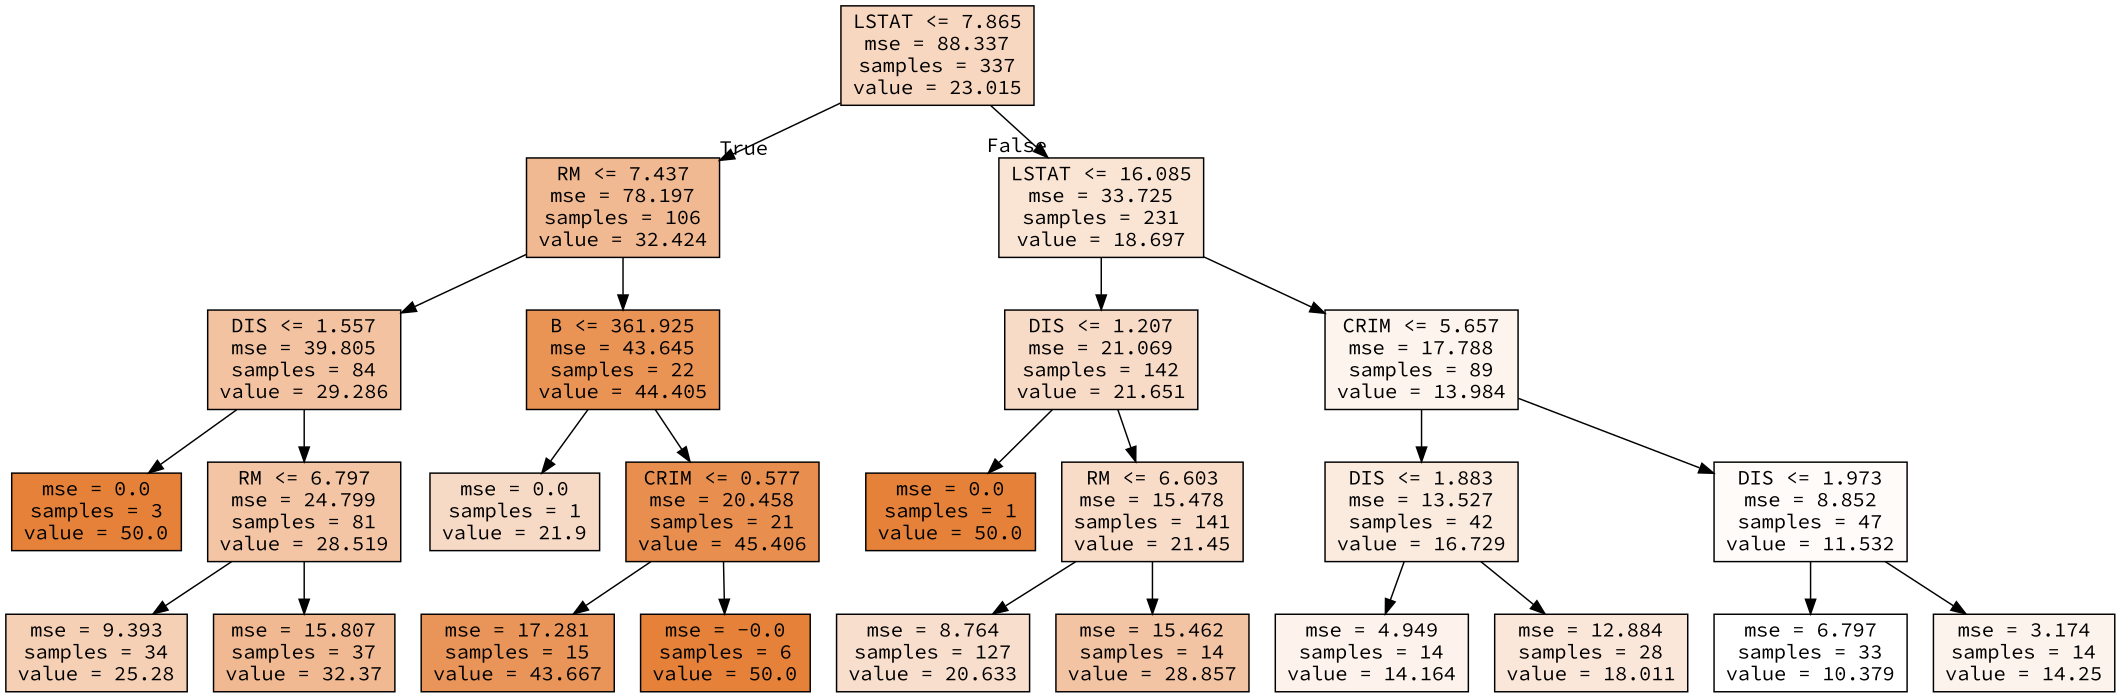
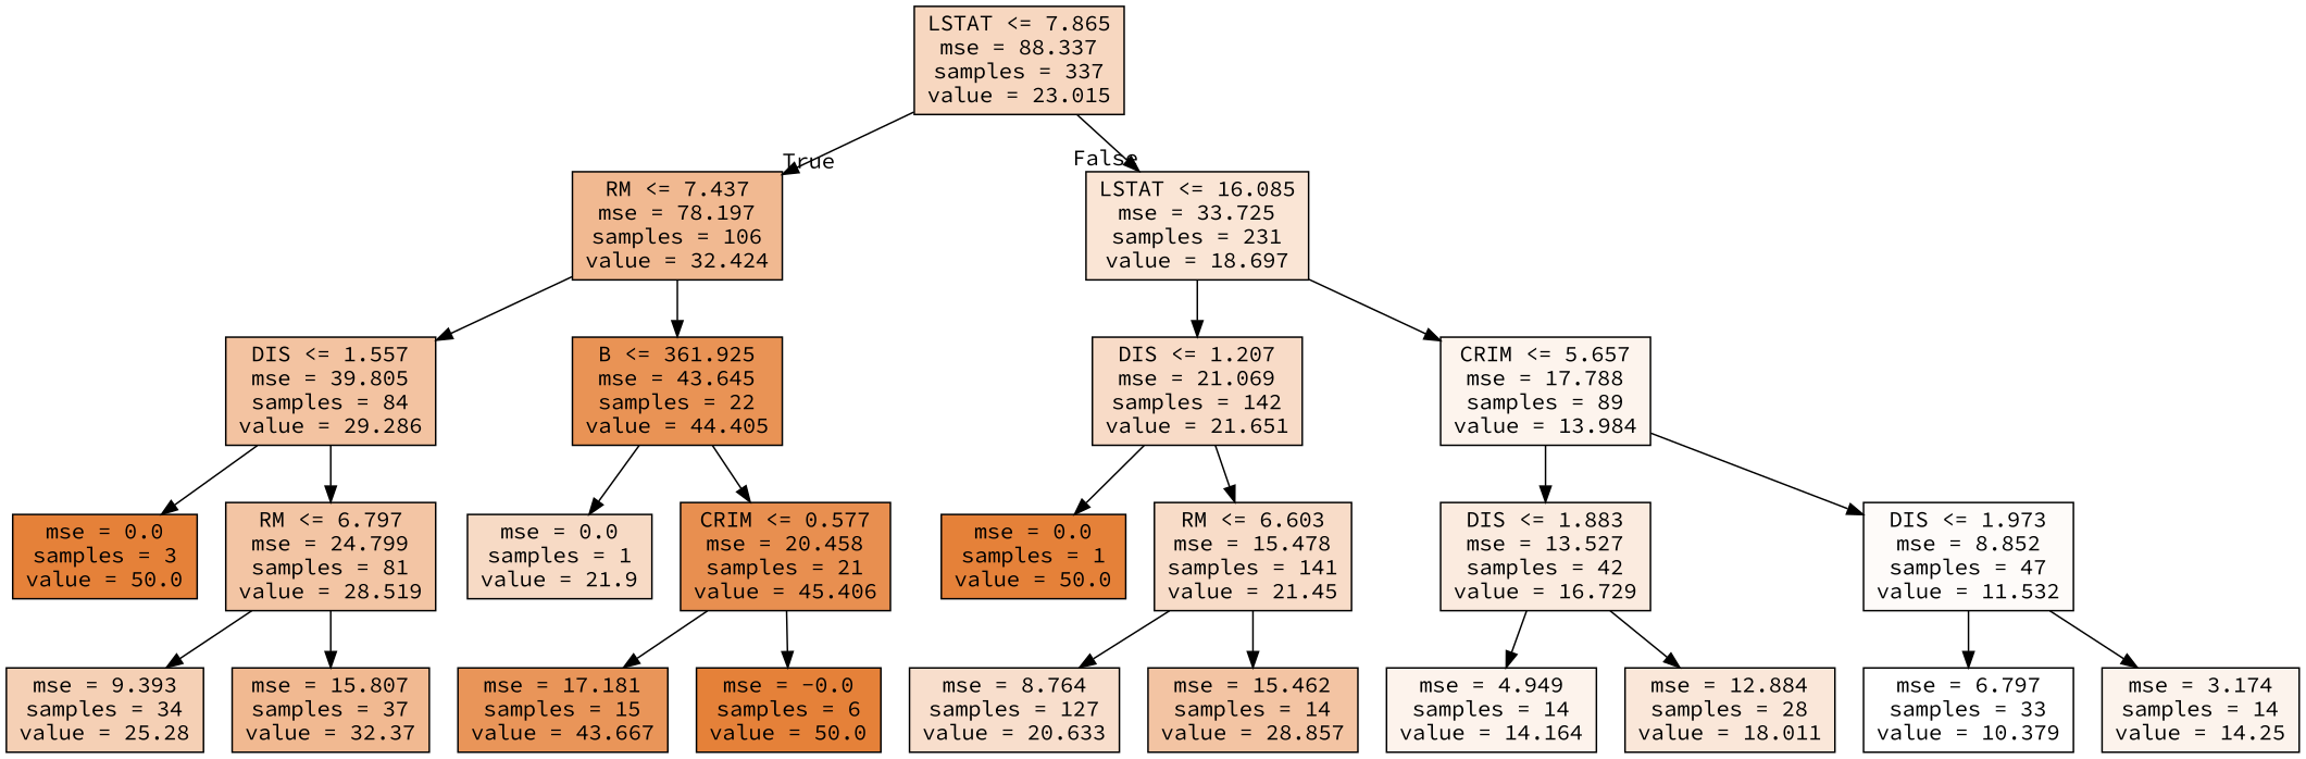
  digraph {
    fontname="Source Code Pro"
    node [color=black fillcolor="#e58139" fontname="Source Code Pro" shape=box style=filled]
    edge [fontname="Source Code Pro"]
    n1 [fillcolor="#f7d7c0" label="LSTAT <= 7.865\nmse = 88.337\nsamples = 337\nvalue = 23.015"]
    n2 [fillcolor="#f1b991" label="RM <= 7.437\nmse = 78.197\nsamples = 106\nvalue = 32.424"]
    n3 [fillcolor="#fae5d5" label="LSTAT <= 16.085\nmse = 33.725\nsamples = 231\nvalue = 18.697"]
    n4 [fillcolor="#f3c3a1" label="DIS <= 1.557\nmse = 39.805\nsamples = 84\nvalue = 29.286"]
    n5 [fillcolor="#e99355" label="B <= 361.925\nmse = 43.645\nsamples = 22\nvalue = 44.405"]
    n6 [fillcolor="#f8dbc7" label="DIS <= 1.207\nmse = 21.069\nsamples = 142\nvalue = 21.651"]
    n7 [fillcolor="#fdf4ed" label="CRIM <= 5.657\nmse = 17.788\nsamples = 89\nvalue = 13.984"]
    n8 [label="mse = 0.0\nsamples = 3\nvalue = 50.0"]
    n9 [fillcolor="#f3c5a4" label="RM <= 6.797\nmse = 24.799\nsamples = 81\nvalue = 28.519"]
    n10 [fillcolor="#f7dac5" label="mse = 0.0\nsamples = 1\nvalue = 21.9"]
    n11 [fillcolor="#e88f50" label="CRIM <= 0.577\nmse = 20.458\nsamples = 21\nvalue = 45.406"]
    n12 [fillcolor="#f5d0b5" label="mse = 9.393\nsamples = 34\nvalue = 25.28"]
    n13 [fillcolor="#f1b991" label="mse = 15.807\nsamples = 37\nvalue = 32.37"]
-   n14 [fillcolor="#e99559" label="mse = 17.281\nsamples = 15\nvalue = 43.667"]
+   n14 [fillcolor="#e99559" label="mse = 17.181\nsamples = 15\nvalue = 43.667"]
    n15 [label="mse = -0.0\nsamples = 6\nvalue = 50.0"]
    n16 [label="mse = 0.0\nsamples = 1\nvalue = 50.0"]
    n17 [fillcolor="#f8dcc8" label="RM <= 6.603\nmse = 15.478\nsamples = 141\nvalue = 21.45"]
    n18 [fillcolor="#fbebdf" label="DIS <= 1.883\nmse = 13.527\nsamples = 42\nvalue = 16.729"]
    n19 [fillcolor="#fefbf9" label="DIS <= 1.973\nmse = 8.852\nsamples = 47\nvalue = 11.532"]
    n20 [fillcolor="#f8decc" label="mse = 8.764\nsamples = 127\nvalue = 20.633"]
    n21 [fillcolor="#f3c4a3" label="mse = 15.462\nsamples = 14\nvalue = 28.857"]
    n22 [fillcolor="#fdf3ec" label="mse = 4.949\nsamples = 14\nvalue = 14.164"]
    n23 [fillcolor="#fae7d9" label="mse = 12.884\nsamples = 28\nvalue = 18.011"]
    n24 [fillcolor="#ffffff" label="mse = 6.797\nsamples = 33\nvalue = 10.379"]
    n25 [fillcolor="#fcf3ec" label="mse = 3.174\nsamples = 14\nvalue = 14.25"]
    n1 -> n2 [headlabel=True labelangle=45 labeldistance=2.5]
    n1 -> n3 [headlabel=False labelangle=-45 labeldistance=2.5]
    n2 -> n4
    n2 -> n5
    n3 -> n6
    n3 -> n7
    n4 -> n8
    n4 -> n9
    n5 -> n10
    n5 -> n11
    n6 -> n16
    n6 -> n17
    n7 -> n18
    n7 -> n19
    n9 -> n12
    n9 -> n13
    n11 -> n14
    n11 -> n15
    n17 -> n20
    n17 -> n21
    n18 -> n22
    n18 -> n23
    n19 -> n24
    n19 -> n25
  }
